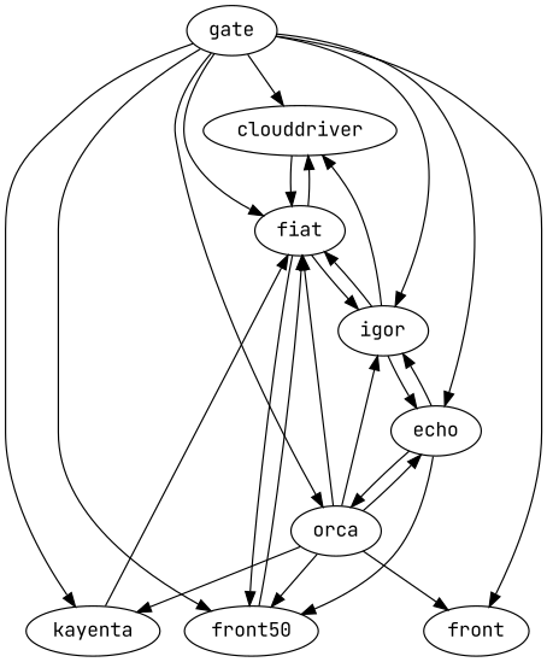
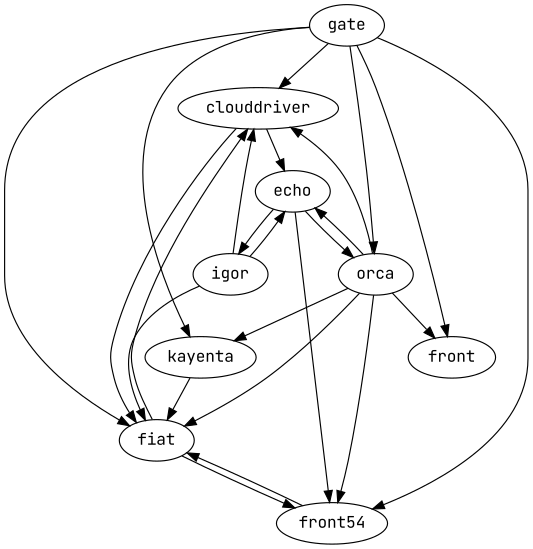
  strict digraph {
    fontname="JetBrains Mono"
    node [fontname="JetBrains Mono"]
    edge [fontname="JetBrains Mono"]
    n1 [label=clouddriver]
    n2 [label=fiat]
-   n3 [label=front50]
+   n3 [label=front54]
    n4 [label=igor]
    n5 [label=echo]
    n6 [label=orca]
    n7 [label=kayenta]
    n8 [label=front]
    n9 [label=gate]
    n1 -> n2
    n2 -> n1
    n2 -> n3
-   n2 -> n4
    n3 -> n2
    n4 -> n1
    n4 -> n2
    n4 -> n5
    n5 -> n3
    n5 -> n4
    n5 -> n6
-   n6 -> n4
+   n6 -> n1
    n6 -> n2
    n6 -> n3
    n6 -> n5
    n6 -> n7
    n6 -> n8
    n7 -> n2
    n9 -> n1
    n9 -> n2
    n9 -> n3
-   n9 -> n4
-   n9 -> n5
+   n1 -> n5
    n9 -> n6
    n9 -> n7
    n9 -> n8
  }
